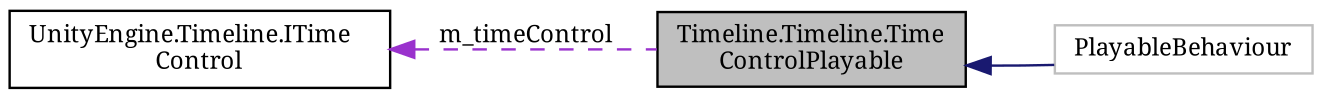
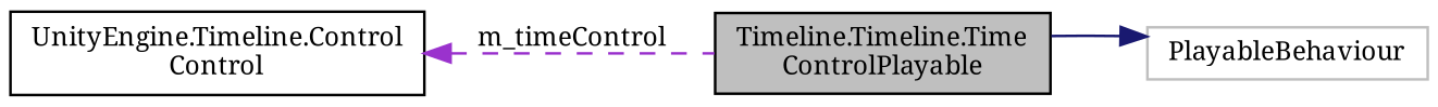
  digraph {
    fontname="Noto Serif"
    rankdir=LR
    node [color=black fillcolor=white fontname="Noto Serif" fontsize=10 shape=record style=filled]
    edge [dir=back fontname="Noto Serif" fontsize=10 labelfontname=Helvetica labelfontsize=10]
    n1 [fillcolor=grey75 fontcolor=black height=0.2 label="Timeline.Timeline.Time\lControlPlayable" width=0.4]
    n2 [color=grey75 height=0.2 label=PlayableBehaviour width=0.4]
-   n3 [height=0.2 label="UnityEngine.Timeline.ITime\lControl" width=0.4]
-   n1 -> n2 [color=midnightblue style=solid]
+   n3 [height=0.2 label="UnityEngine.Timeline.Control\lControl" width=0.4]
+   n2 -> n1 [color=midnightblue style=solid]
    n3 -> n1 [color=darkorchid3 label=" m_timeControl" style=dashed]
  }
